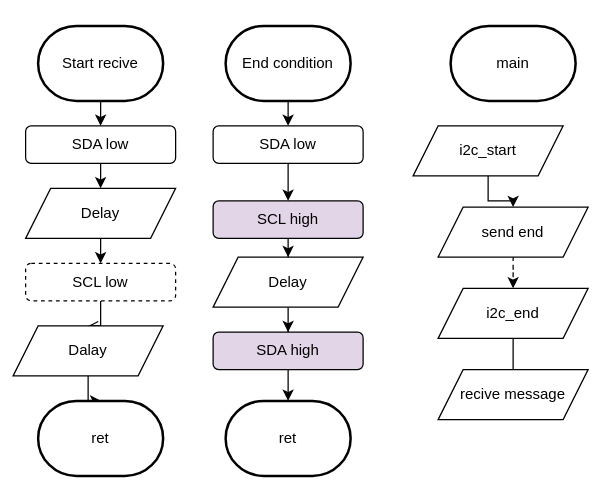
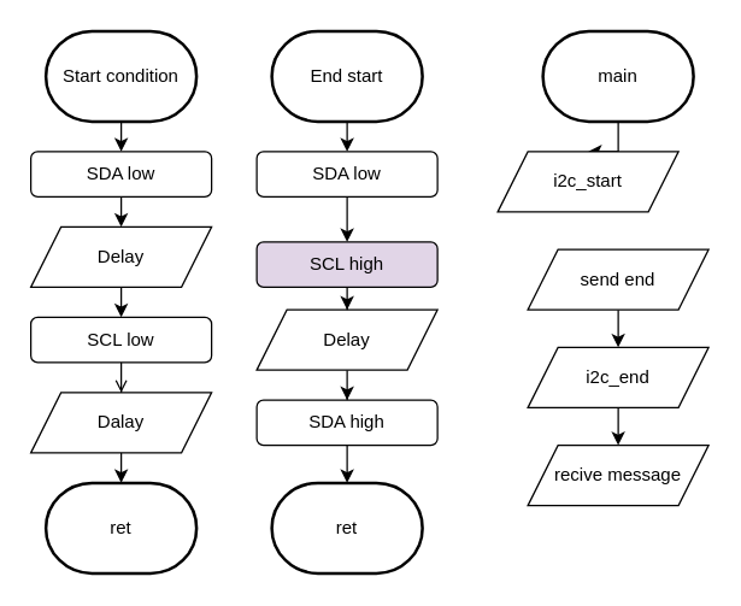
  <mxCell id="0" />
  <mxCell id="1" parent="0" />
  <mxCell id="2" style="edgeStyle=orthogonalEdgeStyle;rounded=0;orthogonalLoop=1;jettySize=auto;html=1;exitX=0.5;exitY=1;exitDx=0;exitDy=0;entryX=0.5;entryY=0;entryDx=0;entryDy=0;" parent="1" target="4" edge="1"><mxGeometry relative="1" as="geometry"><mxPoint x="80" y="80" as="sourcePoint" /></mxGeometry></mxCell>
  <mxCell id="3" style="edgeStyle=orthogonalEdgeStyle;rounded=0;orthogonalLoop=1;jettySize=auto;html=1;exitX=0.5;exitY=1;exitDx=0;exitDy=0;entryX=0.5;entryY=0;entryDx=0;entryDy=0;" parent="1" source="4" target="6" edge="1"><mxGeometry relative="1" as="geometry" /></mxCell>
  <mxCell id="4" value="SDA low" style="rounded=1;whiteSpace=wrap;html=1;" parent="1" vertex="1"><mxGeometry x="20" y="100" width="120" height="30" as="geometry" /></mxCell>
  <mxCell id="5" style="edgeStyle=orthogonalEdgeStyle;rounded=0;orthogonalLoop=1;jettySize=auto;html=1;exitX=0.5;exitY=1;exitDx=0;exitDy=0;entryX=0.5;entryY=0;entryDx=0;entryDy=0;" parent="1" source="6" target="8" edge="1"><mxGeometry relative="1" as="geometry" /></mxCell>
  <mxCell id="6" value="Delay" style="shape=parallelogram;perimeter=parallelogramPerimeter;whiteSpace=wrap;html=1;fixedSize=1;" parent="1" vertex="1"><mxGeometry x="20" y="150" width="120" height="40" as="geometry" /></mxCell>
  <mxCell id="7" style="edgeStyle=orthogonalEdgeStyle;rounded=0;orthogonalLoop=1;jettySize=auto;html=1;exitX=0.5;exitY=1;exitDx=0;exitDy=0;endArrow=open;" parent="1" source="8" target="10" edge="1"><mxGeometry relative="1" as="geometry" /></mxCell>
- <mxCell id="8" value="SCL low" style="rounded=1;whiteSpace=wrap;html=1;dashed=1;" parent="1" vertex="1"><mxGeometry x="20" y="210" width="120" height="30" as="geometry" /></mxCell>
+ <mxCell id="8" value="SCL low" style="rounded=1;whiteSpace=wrap;html=1;" parent="1" vertex="1"><mxGeometry x="20" y="210" width="120" height="30" as="geometry" /></mxCell>
  <mxCell id="9" value="" style="edgeStyle=orthogonalEdgeStyle;rounded=0;orthogonalLoop=1;jettySize=auto;html=1;" edge="1" parent="1" source="10"><mxGeometry relative="1" as="geometry"><mxPoint x="80" y="320" as="targetPoint" /></mxGeometry></mxCell>
- <mxCell id="10" value="Dalay" style="shape=parallelogram;perimeter=parallelogramPerimeter;whiteSpace=wrap;html=1;fixedSize=1;" parent="1" vertex="1"><mxGeometry x="10" y="260" width="120" height="40" as="geometry" /></mxCell>
+ <mxCell id="10" value="Dalay" style="shape=parallelogram;perimeter=parallelogramPerimeter;whiteSpace=wrap;html=1;fixedSize=1;" parent="1" vertex="1"><mxGeometry x="20" y="260" width="120" height="40" as="geometry" /></mxCell>
  <mxCell id="11" value="" style="edgeStyle=orthogonalEdgeStyle;rounded=0;orthogonalLoop=1;jettySize=auto;html=1;" edge="1" parent="1"><mxGeometry relative="1" as="geometry"><mxPoint x="230" y="80" as="sourcePoint" /><mxPoint x="230" y="100" as="targetPoint" /></mxGeometry></mxCell>
  <mxCell id="12" value="" style="edgeStyle=orthogonalEdgeStyle;rounded=0;orthogonalLoop=1;jettySize=auto;html=1;" edge="1" parent="1"><mxGeometry relative="1" as="geometry"><mxPoint x="230" y="130" as="sourcePoint" /><mxPoint x="230" y="160" as="targetPoint" /></mxGeometry></mxCell>
  <mxCell id="13" value="" style="edgeStyle=orthogonalEdgeStyle;rounded=0;orthogonalLoop=1;jettySize=auto;html=1;" edge="1" parent="1" source="14" target="17"><mxGeometry relative="1" as="geometry" /></mxCell>
  <mxCell id="14" value="SCL high" style="rounded=1;whiteSpace=wrap;html=1;fillColor=#e1d5e7;" vertex="1" parent="1"><mxGeometry x="170" y="160" width="120" height="30" as="geometry" /></mxCell>
  <mxCell id="15" value="SDA low" style="rounded=1;whiteSpace=wrap;html=1;" vertex="1" parent="1"><mxGeometry x="170" y="100" width="120" height="30" as="geometry" /></mxCell>
  <mxCell id="16" value="" style="edgeStyle=orthogonalEdgeStyle;rounded=0;orthogonalLoop=1;jettySize=auto;html=1;" edge="1" parent="1" source="17" target="19"><mxGeometry relative="1" as="geometry" /></mxCell>
  <mxCell id="17" value="Delay" style="shape=parallelogram;perimeter=parallelogramPerimeter;whiteSpace=wrap;html=1;fixedSize=1;" vertex="1" parent="1"><mxGeometry x="170" y="205" width="120" height="40" as="geometry" /></mxCell>
  <mxCell id="18" value="" style="edgeStyle=orthogonalEdgeStyle;rounded=0;orthogonalLoop=1;jettySize=auto;html=1;" edge="1" parent="1" source="19"><mxGeometry relative="1" as="geometry"><mxPoint x="230" y="320" as="targetPoint" /></mxGeometry></mxCell>
- <mxCell id="19" value="SDA high" style="rounded=1;whiteSpace=wrap;html=1;fillColor=#e1d5e7;" vertex="1" parent="1"><mxGeometry x="170" y="265" width="120" height="30" as="geometry" /></mxCell>
- <mxCell id="20" value="End condition" style="strokeWidth=2;html=1;shape=mxgraph.flowchart.terminator;whiteSpace=wrap;" vertex="1" parent="1"><mxGeometry x="180" y="20" width="100" height="60" as="geometry" /></mxCell>
- <mxCell id="21" value="Start recive" style="strokeWidth=2;html=1;shape=mxgraph.flowchart.terminator;whiteSpace=wrap;" vertex="1" parent="1"><mxGeometry x="30" y="20" width="100" height="60" as="geometry" /></mxCell>
+ <mxCell id="19" value="SDA high" style="rounded=1;whiteSpace=wrap;html=1;" vertex="1" parent="1"><mxGeometry x="170" y="265" width="120" height="30" as="geometry" /></mxCell>
+ <mxCell id="20" value="End start" style="strokeWidth=2;html=1;shape=mxgraph.flowchart.terminator;whiteSpace=wrap;" vertex="1" parent="1"><mxGeometry x="180" y="20" width="100" height="60" as="geometry" /></mxCell>
+ <mxCell id="21" value="Start condition" style="strokeWidth=2;html=1;shape=mxgraph.flowchart.terminator;whiteSpace=wrap;" vertex="1" parent="1"><mxGeometry x="30" y="20" width="100" height="60" as="geometry" /></mxCell>
  <mxCell id="22" value="ret" style="strokeWidth=2;html=1;shape=mxgraph.flowchart.terminator;whiteSpace=wrap;" vertex="1" parent="1"><mxGeometry x="180" y="320" width="100" height="60" as="geometry" /></mxCell>
  <mxCell id="23" value="ret" style="strokeWidth=2;html=1;shape=mxgraph.flowchart.terminator;whiteSpace=wrap;" vertex="1" parent="1"><mxGeometry x="30" y="320" width="100" height="60" as="geometry" /></mxCell>
+ <mxCell id="24" value="" style="edgeStyle=orthogonalEdgeStyle;rounded=0;orthogonalLoop=1;jettySize=auto;html=1;" edge="1" parent="1" source="25" target="27"><mxGeometry relative="1" as="geometry" /></mxCell>
  <mxCell id="25" value="main" style="strokeWidth=2;html=1;shape=mxgraph.flowchart.terminator;whiteSpace=wrap;" vertex="1" parent="1"><mxGeometry x="360" y="20" width="100" height="60" as="geometry" /></mxCell>
- <mxCell id="26" value="" style="edgeStyle=orthogonalEdgeStyle;rounded=0;orthogonalLoop=1;jettySize=auto;html=1;" edge="1" parent="1" source="27" target="31"><mxGeometry relative="1" as="geometry" /></mxCell>
  <mxCell id="27" value="i2c_start" style="shape=parallelogram;perimeter=parallelogramPerimeter;whiteSpace=wrap;html=1;fixedSize=1;" vertex="1" parent="1"><mxGeometry x="330" y="100" width="120" height="40" as="geometry" /></mxCell>
- <mxCell id="28" value="" style="edgeStyle=orthogonalEdgeStyle;rounded=0;orthogonalLoop=1;jettySize=auto;html=1;endArrow=none;" edge="1" parent="1" source="29" target="32"><mxGeometry relative="1" as="geometry" /></mxCell>
+ <mxCell id="28" value="" style="edgeStyle=orthogonalEdgeStyle;rounded=0;orthogonalLoop=1;jettySize=auto;html=1;" edge="1" parent="1" source="29" target="32"><mxGeometry relative="1" as="geometry" /></mxCell>
  <mxCell id="29" value="i2c_end" style="shape=parallelogram;perimeter=parallelogramPerimeter;whiteSpace=wrap;html=1;fixedSize=1;" vertex="1" parent="1"><mxGeometry x="350" y="230" width="120" height="40" as="geometry" /></mxCell>
- <mxCell id="30" value="" style="edgeStyle=orthogonalEdgeStyle;rounded=0;orthogonalLoop=1;jettySize=auto;html=1;dashed=1;" edge="1" parent="1" source="31" target="29"><mxGeometry relative="1" as="geometry" /></mxCell>
+ <mxCell id="30" value="" style="edgeStyle=orthogonalEdgeStyle;rounded=0;orthogonalLoop=1;jettySize=auto;html=1;" edge="1" parent="1" source="31" target="29"><mxGeometry relative="1" as="geometry" /></mxCell>
  <mxCell id="31" value="send end" style="shape=parallelogram;perimeter=parallelogramPerimeter;whiteSpace=wrap;html=1;fixedSize=1;" vertex="1" parent="1"><mxGeometry x="350" y="165" width="120" height="40" as="geometry" /></mxCell>
  <mxCell id="32" value="recive message" style="shape=parallelogram;perimeter=parallelogramPerimeter;whiteSpace=wrap;html=1;fixedSize=1;" vertex="1" parent="1"><mxGeometry x="350" y="295" width="120" height="40" as="geometry" /></mxCell>
